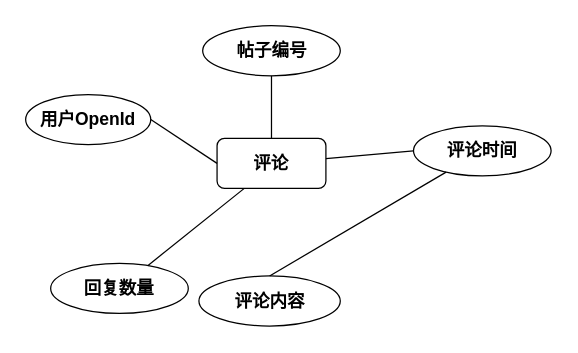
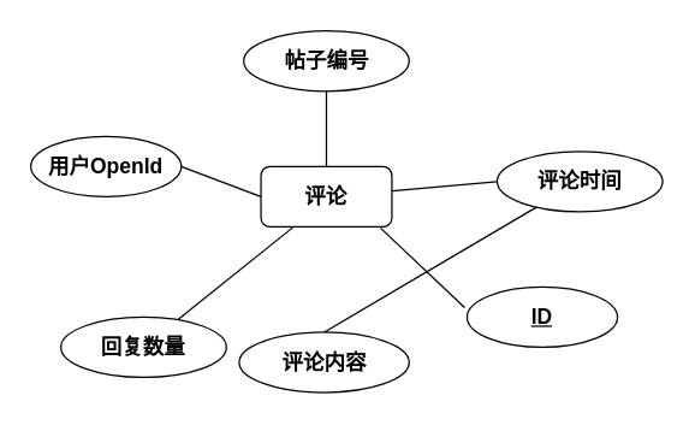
  <mxCell id="0" />
  <mxCell id="1" parent="0" />
  <mxCell id="2" value="&lt;b&gt;&lt;font style=&quot;font-size: 14px&quot;&gt;评论&lt;/font&gt;&lt;/b&gt;" style="whiteSpace=wrap;html=1;rounded=1;" vertex="1" parent="1"><mxGeometry x="173" y="110" width="87" height="40" as="geometry" /></mxCell>
- <mxCell id="3" value="&lt;b&gt;&lt;font style=&quot;font-size: 14px&quot;&gt;用户OpenId&lt;/font&gt;&lt;/b&gt;" style="ellipse;whiteSpace=wrap;html=1;" vertex="1" parent="1"><mxGeometry x="20" y="75" width="100" height="40" as="geometry" /></mxCell>
+ <mxCell id="3" value="&lt;b&gt;&lt;font style=&quot;font-size: 14px&quot;&gt;用户OpenId&lt;/font&gt;&lt;/b&gt;" style="ellipse;whiteSpace=wrap;html=1;" vertex="1" parent="1"><mxGeometry x="20" y="90" width="100" height="40" as="geometry" /></mxCell>
  <mxCell id="4" value="&lt;font style=&quot;font-size: 14px&quot;&gt;&lt;b&gt;回复数量&lt;/b&gt;&lt;/font&gt;" style="ellipse;whiteSpace=wrap;html=1;" vertex="1" parent="1"><mxGeometry x="40" y="210" width="110" height="40" as="geometry" /></mxCell>
  <mxCell id="5" value="&lt;font style=&quot;font-size: 14px&quot;&gt;&lt;b&gt;评论内容&lt;/b&gt;&lt;/font&gt;" style="ellipse;whiteSpace=wrap;html=1;" vertex="1" parent="1"><mxGeometry x="158.5" y="220" width="113" height="40" as="geometry" /></mxCell>
  <mxCell id="6" value="&lt;font style=&quot;font-size: 14px&quot;&gt;&lt;b&gt;帖子编号&lt;/b&gt;&lt;/font&gt;" style="ellipse;whiteSpace=wrap;html=1;" vertex="1" parent="1"><mxGeometry x="161.5" y="20" width="110" height="40" as="geometry" /></mxCell>
  <mxCell id="7" value="&lt;font style=&quot;font-size: 14px&quot;&gt;&lt;b&gt;评论时间&lt;/b&gt;&lt;/font&gt;" style="ellipse;whiteSpace=wrap;html=1;" vertex="1" parent="1"><mxGeometry x="330" y="100" width="110" height="40" as="geometry" /></mxCell>
+ <mxCell id="8" value="&lt;u&gt;&lt;font style=&quot;font-size: 14px&quot;&gt;&lt;b&gt;ID&lt;/b&gt;&lt;/font&gt;&lt;/u&gt;" style="ellipse;whiteSpace=wrap;html=1;" vertex="1" parent="1"><mxGeometry x="310" y="190" width="100" height="40" as="geometry" /></mxCell>
  <mxCell id="9" value="" style="endArrow=none;html=1;entryX=0.5;entryY=1;entryDx=0;entryDy=0;exitX=0.5;exitY=0;exitDx=0;exitDy=0;" edge="1" parent="1" source="2" target="6"><mxGeometry width="50" height="50" relative="1" as="geometry"><mxPoint x="-110" y="320" as="sourcePoint" /><mxPoint x="-60" y="270" as="targetPoint" /></mxGeometry></mxCell>
  <mxCell id="10" value="" style="endArrow=none;html=1;entryX=0;entryY=0.5;entryDx=0;entryDy=0;exitX=1;exitY=0.5;exitDx=0;exitDy=0;" edge="1" parent="1" source="3" target="2"><mxGeometry width="50" height="50" relative="1" as="geometry"><mxPoint x="-100" y="330" as="sourcePoint" /><mxPoint x="-50" y="280" as="targetPoint" /></mxGeometry></mxCell>
  <mxCell id="11" value="" style="endArrow=none;html=1;entryX=0.25;entryY=1;entryDx=0;entryDy=0;" edge="1" parent="1" source="4" target="2"><mxGeometry width="50" height="50" relative="1" as="geometry"><mxPoint x="-90" y="340" as="sourcePoint" /><mxPoint x="-40" y="290" as="targetPoint" /></mxGeometry></mxCell>
  <mxCell id="12" value="" style="endArrow=none;html=1;exitX=0.5;exitY=0;exitDx=0;exitDy=0;" edge="1" parent="1" source="5" target="7"><mxGeometry width="50" height="50" relative="1" as="geometry"><mxPoint x="-80" y="350" as="sourcePoint" /><mxPoint x="-30" y="300" as="targetPoint" /></mxGeometry></mxCell>
  <mxCell id="13" value="" style="endArrow=none;html=1;entryX=0;entryY=0.5;entryDx=0;entryDy=0;" edge="1" parent="1" source="2" target="7"><mxGeometry width="50" height="50" relative="1" as="geometry"><mxPoint x="-70" y="360" as="sourcePoint" /><mxPoint x="-20" y="310" as="targetPoint" /></mxGeometry></mxCell>
+ <mxCell id="14" value="" style="endArrow=none;html=1;entryX=-0.016;entryY=0.34;entryDx=0;entryDy=0;entryPerimeter=0;exitX=0.913;exitY=1.02;exitDx=0;exitDy=0;exitPerimeter=0;" edge="1" parent="1" source="2" target="8"><mxGeometry width="50" height="50" relative="1" as="geometry"><mxPoint x="-60" y="370" as="sourcePoint" /><mxPoint x="-10" y="320" as="targetPoint" /></mxGeometry></mxCell>
